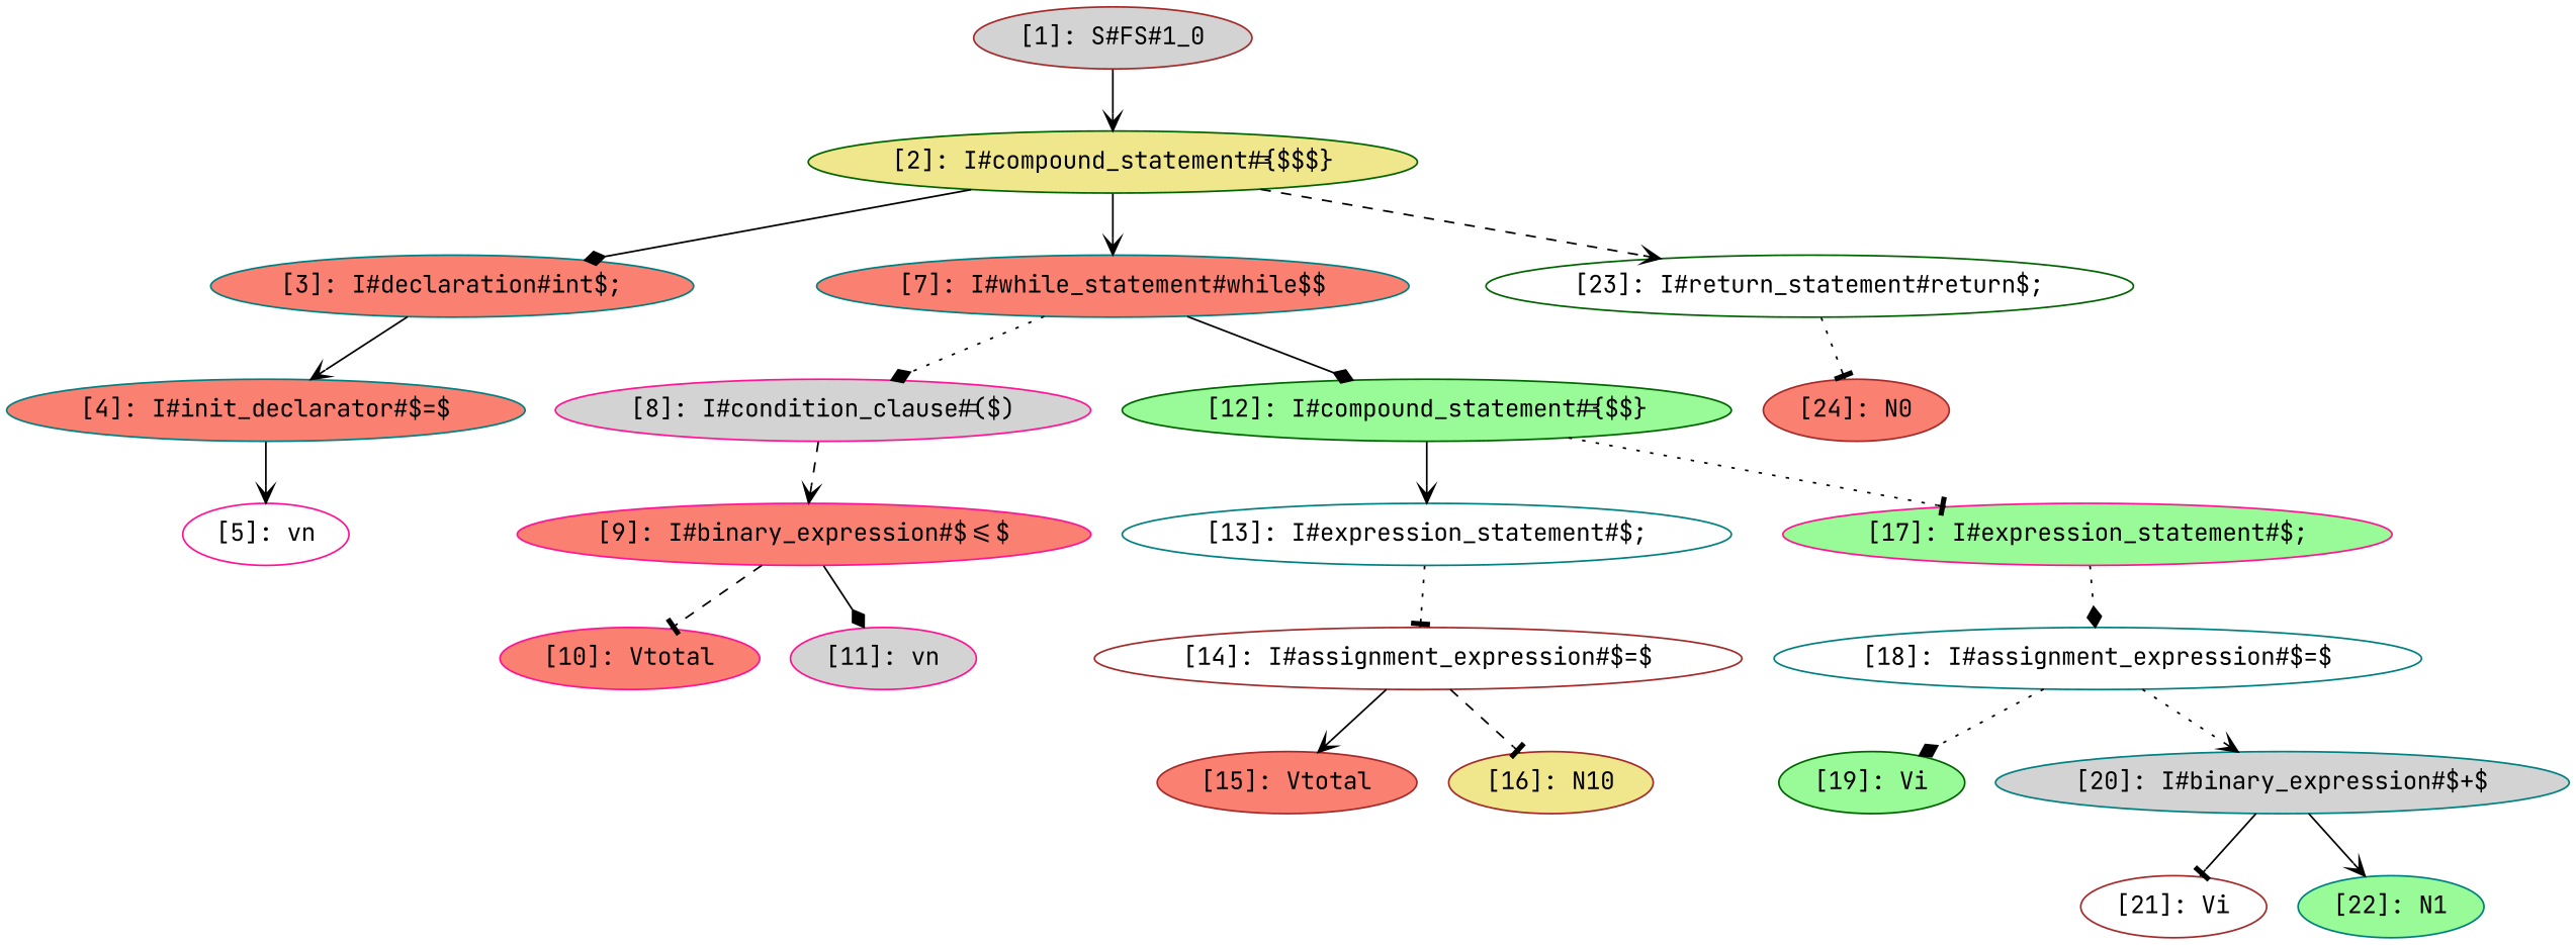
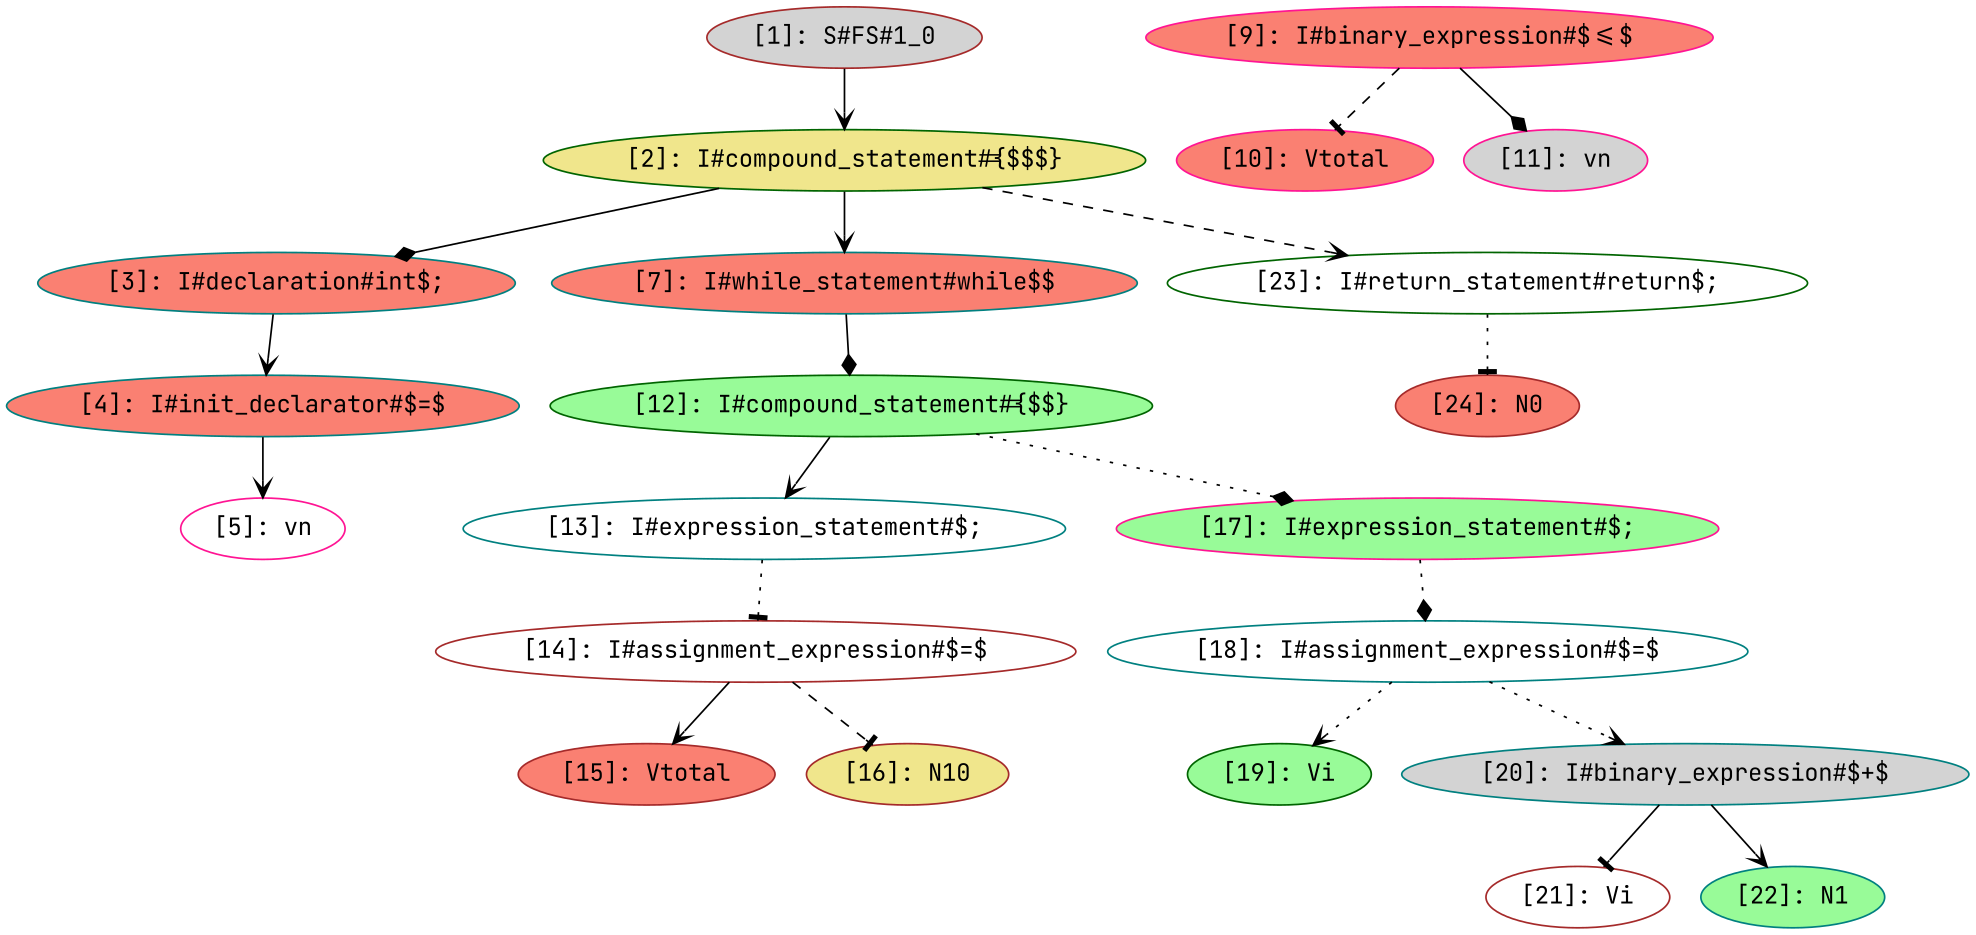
  digraph {
    fontname="JetBrains Mono"
    node [color=teal fillcolor=salmon fontname="JetBrains Mono" shape=ellipse style=filled]
    edge [arrowhead=vee fontname="JetBrains Mono" style=solid]
    n1 [color=brown fillcolor=lightgrey label="[1]: S#FS#1_0"]
    n2 [color=darkgreen fillcolor=khaki label="[2]: I#compound_statement#{$$$}"]
    n3 [label="[3]: I#declaration#int$;"]
    n4 [label="[7]: I#while_statement#while$$"]
    n5 [color=darkgreen fillcolor=white label="[23]: I#return_statement#return$;"]
    n6 [label="[4]: I#init_declarator#$=$"]
-   n7 [color=deeppink fillcolor=lightgrey label="[8]: I#condition_clause#($)"]
    n8 [color=darkgreen fillcolor=palegreen label="[12]: I#compound_statement#{$$}"]
    n9 [color=brown label="[24]: N0"]
    n10 [color=deeppink fillcolor=white label="[5]: vn"]
    n11 [color=deeppink label="[9]: I#binary_expression#$<=$"]
    n12 [fillcolor=white label="[13]: I#expression_statement#$;"]
    n13 [color=deeppink fillcolor=palegreen label="[17]: I#expression_statement#$;"]
    n14 [color=deeppink label="[10]: Vtotal"]
    n15 [color=deeppink fillcolor=lightgrey label="[11]: vn"]
    n16 [color=brown fillcolor=white label="[14]: I#assignment_expression#$=$"]
    n17 [fillcolor=white label="[18]: I#assignment_expression#$=$"]
    n18 [color=brown label="[15]: Vtotal"]
    n19 [color=brown fillcolor=khaki label="[16]: N10"]
    n20 [color=darkgreen fillcolor=palegreen label="[19]: Vi"]
    n21 [fillcolor=lightgrey label="[20]: I#binary_expression#$+$"]
    n22 [color=brown fillcolor=white label="[21]: Vi"]
    n23 [fillcolor=palegreen label="[22]: N1"]
    n1 -> n2
    n2 -> n3 [arrowhead=diamond]
    n2 -> n4
    n2 -> n5 [style=dashed]
    n3 -> n6
-   n4 -> n7 [arrowhead=diamond style=dotted]
    n4 -> n8 [arrowhead=diamond]
    n5 -> n9 [arrowhead=tee style=dotted]
    n6 -> n10
-   n7 -> n11 [style=dashed]
    n8 -> n12
-   n8 -> n13 [arrowhead=tee style=dotted]
+   n8 -> n13 [arrowhead=diamond style=dotted]
    n11 -> n14 [arrowhead=tee style=dashed]
    n11 -> n15 [arrowhead=diamond]
    n12 -> n16 [arrowhead=tee style=dotted]
    n13 -> n17 [arrowhead=diamond style=dotted]
    n16 -> n18
    n16 -> n19 [arrowhead=tee style=dashed]
-   n17 -> n20 [arrowhead=diamond style=dotted]
+   n17 -> n20 [style=dotted]
    n17 -> n21 [style=dotted]
    n21 -> n22 [arrowhead=tee]
    n21 -> n23
  }
